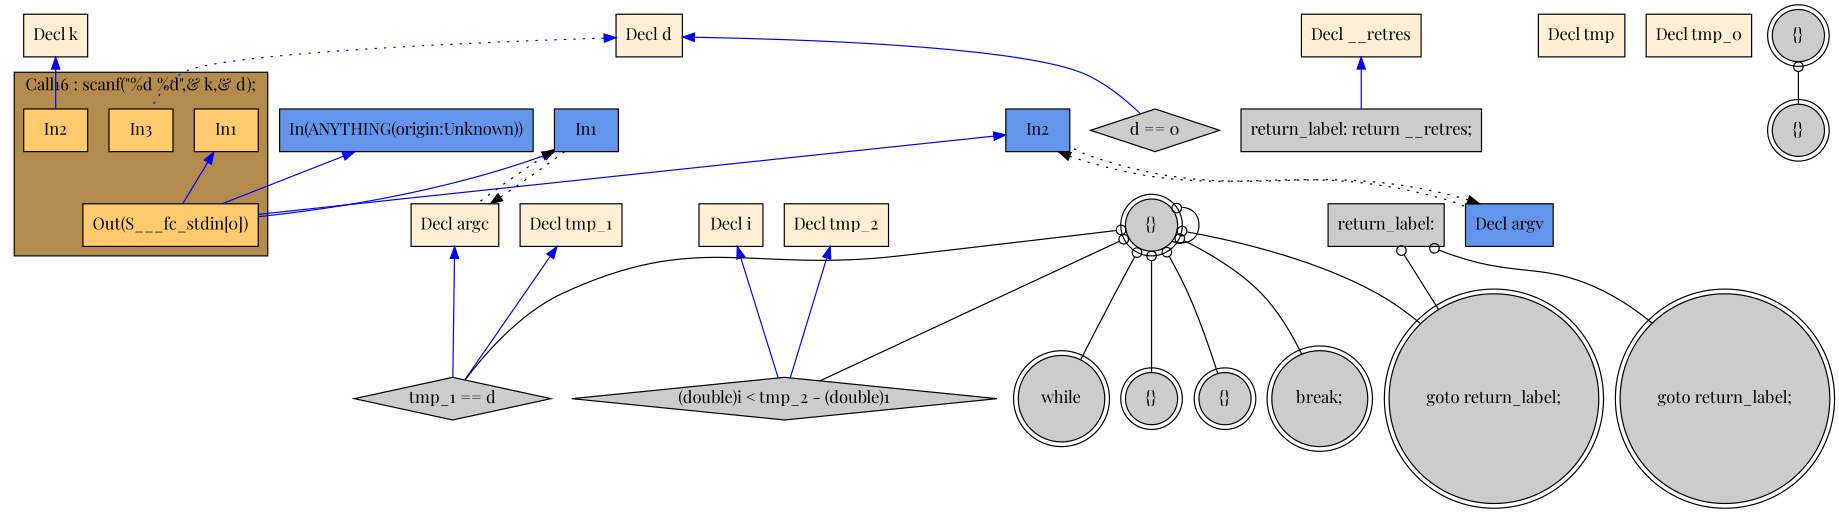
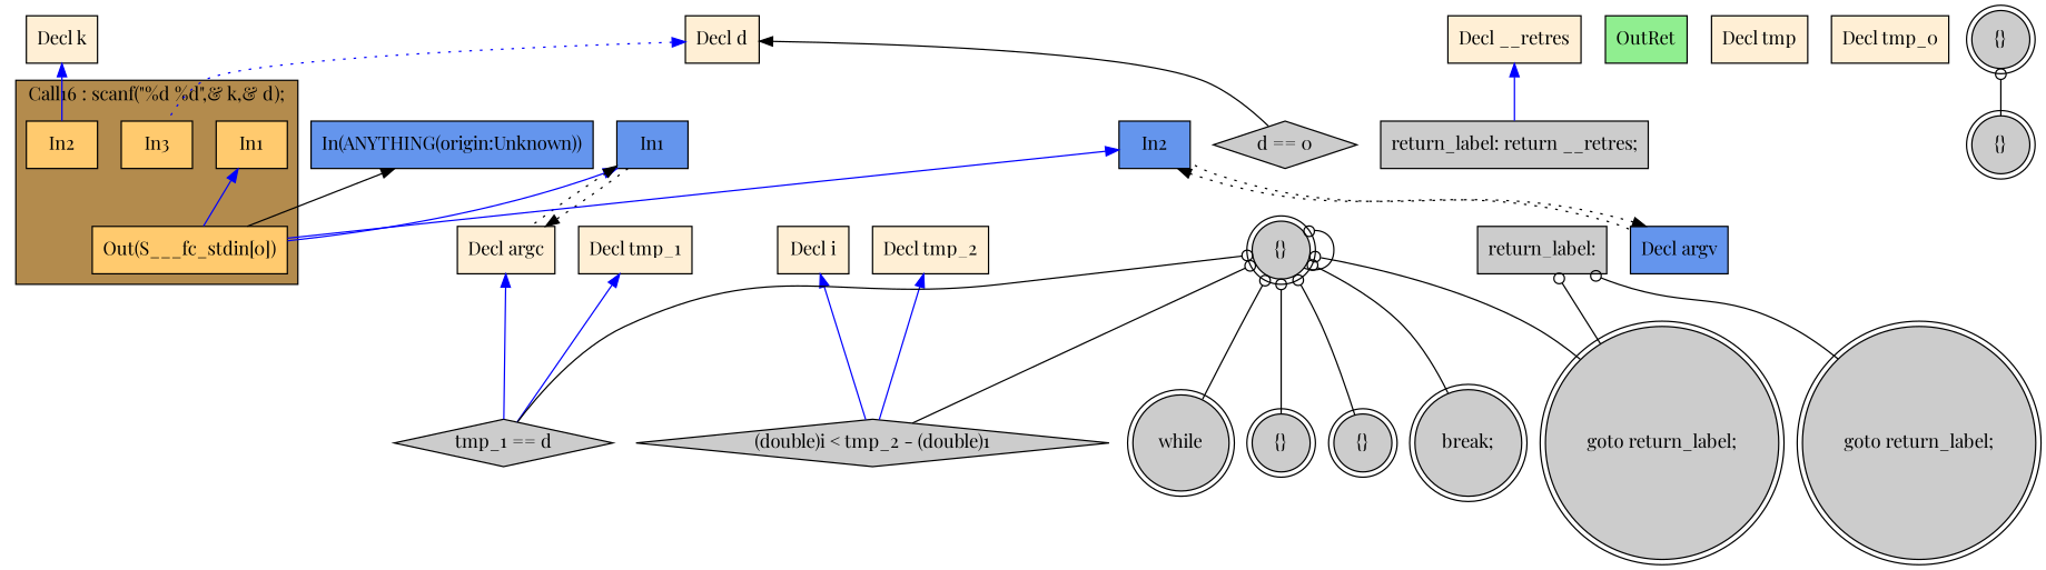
  digraph {
    fontname="Playfair Display"
    rankdir=TB
    node [fillcolor="#CCCCCC" fontname="Playfair Display" shape=box style=filled]
    edge [color="#000000" dir=back fontname="Playfair Display"]
    n1 [fillcolor="#FFCA6E" label=In1]
    n2 [fillcolor="#FFCA6E" label=In2]
    n3 [fillcolor="#FFCA6E" label=In3]
    n4 [fillcolor="#FFCA6E" label="Out(S___fc_stdin[0])"]
    n5 [label="return_label: return __retres;"]
+   n6 [fillcolor="#90EE90" label=OutRet]
    n7 [fillcolor="#6495ED" label="In(ANYTHING(origin:Unknown))"]
    n8 [fillcolor="#FFEFD5" label="Decl argc"]
    n9 [fillcolor="#6495ED" label=In1]
    n10 [label="tmp_1 == d" shape=diamond]
    n11 [fillcolor="#6495ED" label="Decl argv"]
    n12 [fillcolor="#6495ED" label=In2]
    n13 [fillcolor="#FFEFD5" label="Decl k"]
    n14 [fillcolor="#FFEFD5" label="Decl d"]
    n15 [label="d == 0" shape=diamond]
    n16 [fillcolor="#FFEFD5" label="Decl i"]
    n17 [label="(double)i < tmp_2 - (double)1" shape=diamond]
    n18 [fillcolor="#FFEFD5" label="Decl tmp"]
    n19 [fillcolor="#FFEFD5" label="Decl tmp_0"]
    n20 [fillcolor="#FFEFD5" label="Decl tmp_1"]
    n21 [fillcolor="#FFEFD5" label="Decl tmp_2"]
    n22 [fillcolor="#FFEFD5" label="Decl __retres"]
    n23 [label="{}" shape=doublecircle]
    n24 [label="{}" shape=doublecircle]
    n25 [label="goto return_label;" shape=doublecircle]
    n26 [label="return_label:"]
    n27 [label="goto return_label;" shape=doublecircle]
    n28 [label=while shape=doublecircle]
    n29 [label="{}" shape=doublecircle]
    n30 [label="{}" shape=doublecircle]
    n31 [label="{}" shape=doublecircle]
    n32 [label="break;" shape=doublecircle]
    subgraph cluster_1 {
      fillcolor="#B38B4D"
      label="Call16 : scanf(\"%d %d\",& k,& d);"
      style=filled
      n1
      n2
      n3
      n4
    }
    n1 -> n4 [color="#0000FF"]
-   n7 -> n4 [color="#0000FF"]
+   n7 -> n4
    n8 -> n9 [style=dotted]
    n8 -> n10 [color="#0000FF"]
    n9 -> n4 [color="#0000FF"]
    n9 -> n8 [style=dotted]
    n11 -> n12 [style=dotted]
    n12 -> n4 [color="#0000FF"]
    n12 -> n11 [style=dotted]
    n13 -> n2 [color="#0000FF"]
    n14 -> n3 [color="#0000FF" style=dotted]
-   n14 -> n15 [color="#0000FF"]
+   n14 -> n15
    n16 -> n17 [color="#0000FF"]
    n20 -> n10 [color="#0000FF"]
    n21 -> n17 [color="#0000FF"]
    n22 -> n5 [color="#0000FF"]
    n23 -> n24 [arrowtail=odot]
    n26 -> n25 [arrowtail=odot]
    n26 -> n27 [arrowtail=odot]
    n30 -> n10 [arrowtail=odot]
    n30 -> n17 [arrowtail=odot]
    n30 -> n27 [arrowtail=odot]
    n30 -> n28 [arrowtail=odot]
    n30 -> n29 [arrowtail=odot]
    n30 -> n30 [arrowtail=odot]
    n30 -> n31 [arrowtail=odot]
    n30 -> n32 [arrowtail=odot]
  }
